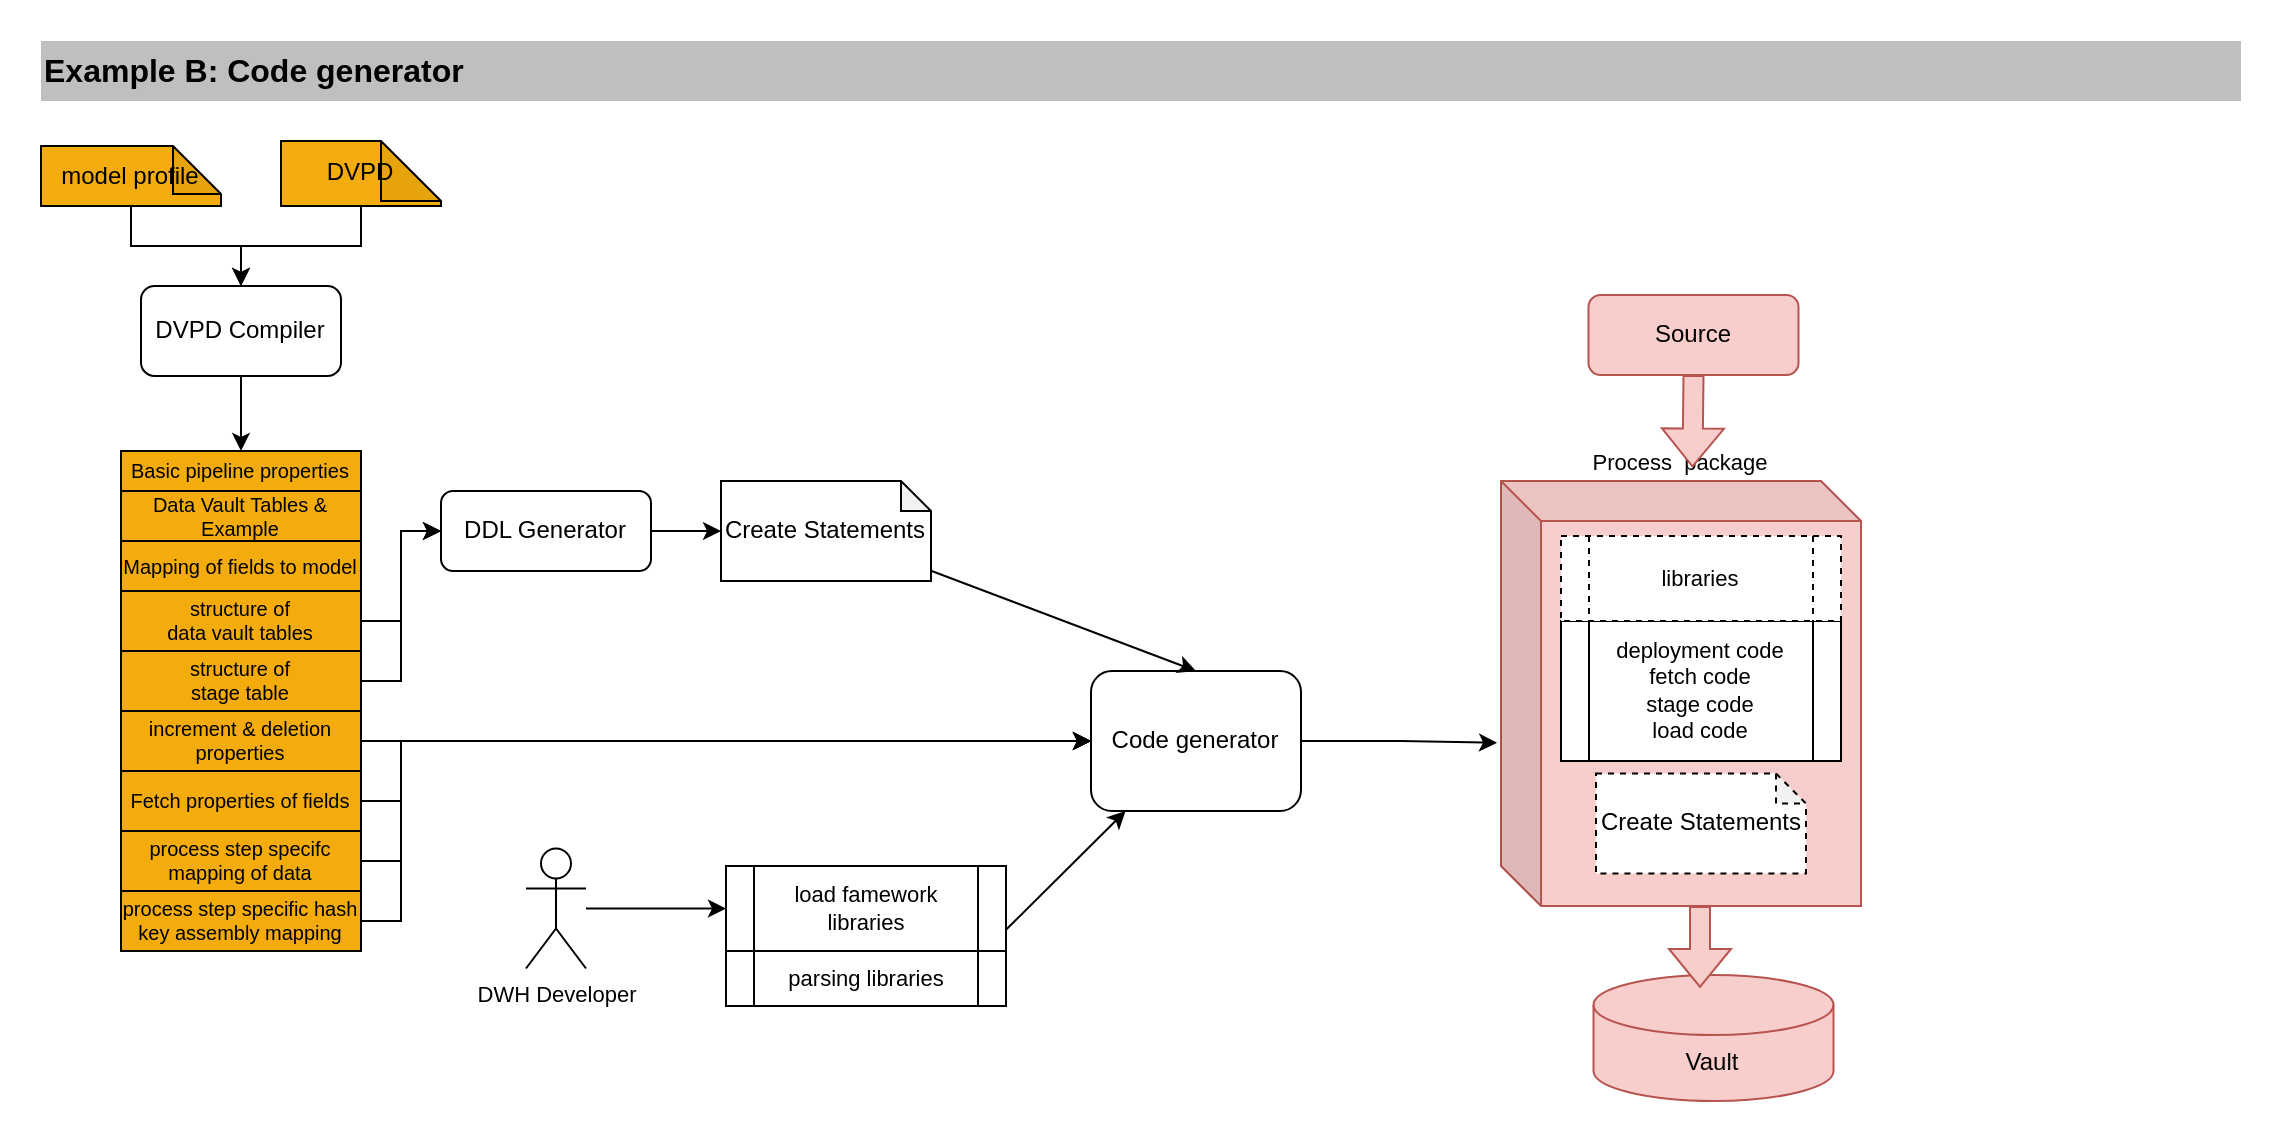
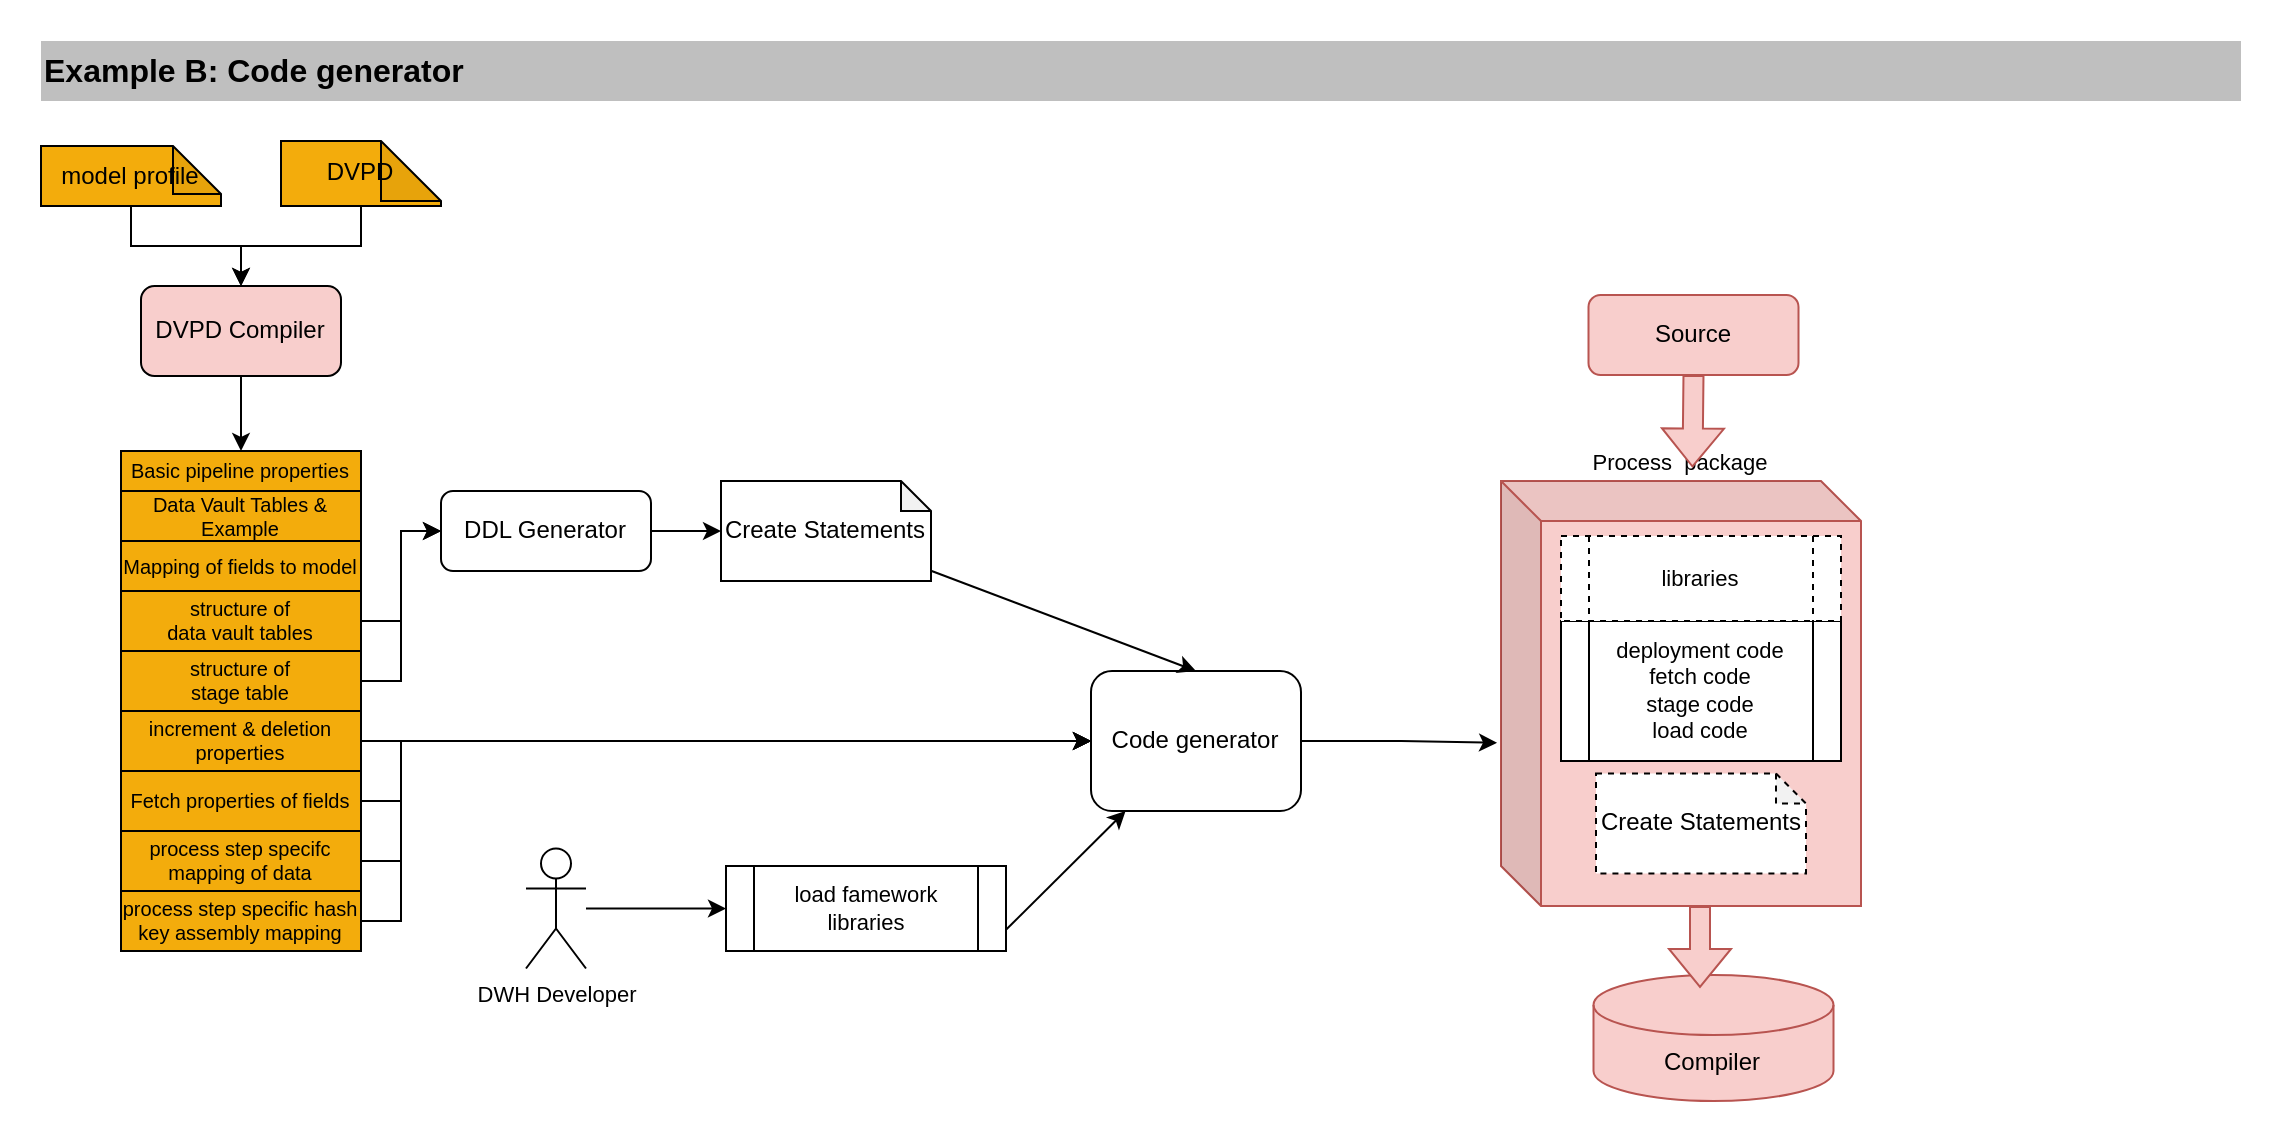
  <mxCell id="0" />
  <mxCell id="1" parent="0" />
  <mxCell id="2" value="Example B: Code generator" style="rounded=0;whiteSpace=wrap;html=1;strokeColor=none;fillColor=#BFBFBF;fontStyle=1;align=left;fontSize=16;" parent="1" vertex="1"><mxGeometry x="20" y="20" width="1100" height="30" as="geometry" /></mxCell>
  <mxCell id="3" value="Process&amp;nbsp; package" style="shape=cube;whiteSpace=wrap;html=1;boundedLbl=1;backgroundOutline=1;darkOpacity=0.05;darkOpacity2=0.1;fontFamily=Helvetica;fontSize=11;verticalAlign=bottom;labelPosition=center;verticalLabelPosition=top;align=center;fillColor=#f8cecc;strokeColor=#b85450;" parent="1" vertex="1"><mxGeometry x="750" y="240" width="180" height="212.5" as="geometry" /></mxCell>
  <mxCell id="4" style="edgeStyle=orthogonalEdgeStyle;shape=connector;rounded=0;orthogonalLoop=1;jettySize=auto;html=1;labelBackgroundColor=default;strokeColor=default;fontFamily=Helvetica;fontSize=11;fontColor=default;endArrow=classic;" parent="1" source="5" target="9" edge="1"><mxGeometry relative="1" as="geometry" /></mxCell>
  <mxCell id="5" value="DVPD" style="shape=note;whiteSpace=wrap;html=1;backgroundOutline=1;darkOpacity=0.05;fillColor=#F3AC0C;gradientColor=none;" parent="1" vertex="1"><mxGeometry x="140" y="70" width="80" height="32.5" as="geometry" /></mxCell>
  <mxCell id="6" style="edgeStyle=orthogonalEdgeStyle;shape=connector;rounded=0;orthogonalLoop=1;jettySize=auto;html=1;entryX=0;entryY=0.5;entryDx=0;entryDy=0;entryPerimeter=0;labelBackgroundColor=default;strokeColor=default;fontFamily=Helvetica;fontSize=11;fontColor=default;endArrow=classic;" parent="1" source="7" target="30" edge="1"><mxGeometry relative="1" as="geometry" /></mxCell>
  <mxCell id="7" value="DDL Generator" style="rounded=1;whiteSpace=wrap;html=1;" parent="1" vertex="1"><mxGeometry x="220" y="245" width="105" height="40" as="geometry" /></mxCell>
  <mxCell id="8" style="edgeStyle=orthogonalEdgeStyle;shape=connector;rounded=0;orthogonalLoop=1;jettySize=auto;html=1;entryX=0.5;entryY=0;entryDx=0;entryDy=0;labelBackgroundColor=default;strokeColor=default;fontFamily=Helvetica;fontSize=11;fontColor=default;endArrow=classic;" parent="1" source="9" target="10" edge="1"><mxGeometry relative="1" as="geometry" /></mxCell>
- <mxCell id="9" value="DVPD Compiler" style="rounded=1;whiteSpace=wrap;html=1;" parent="1" vertex="1"><mxGeometry x="70" y="142.5" width="100" height="45" as="geometry" /></mxCell>
+ <mxCell id="9" value="DVPD Compiler" style="rounded=1;whiteSpace=wrap;html=1;fillColor=#f8cecc;" parent="1" vertex="1"><mxGeometry x="70" y="142.5" width="100" height="45" as="geometry" /></mxCell>
  <mxCell id="10" value="Basic pipeline properties" style="rounded=0;whiteSpace=wrap;html=1;fillColor=#F3AC0C;gradientColor=none;fontSize=10;" parent="1" vertex="1"><mxGeometry x="60" y="225" width="120" height="20" as="geometry" /></mxCell>
  <mxCell id="11" style="edgeStyle=orthogonalEdgeStyle;shape=connector;rounded=0;orthogonalLoop=1;jettySize=auto;html=1;entryX=0;entryY=0.5;entryDx=0;entryDy=0;labelBackgroundColor=default;strokeColor=default;fontFamily=Helvetica;fontSize=11;fontColor=default;endArrow=classic;" parent="1" source="12" target="28" edge="1"><mxGeometry relative="1" as="geometry" /></mxCell>
  <mxCell id="12" value="increment &amp;amp; deletion properties" style="rounded=0;whiteSpace=wrap;html=1;fillColor=#F3AC0C;gradientColor=none;fontSize=10;" parent="1" vertex="1"><mxGeometry x="60" y="355" width="120" height="30" as="geometry" /></mxCell>
  <mxCell id="13" style="edgeStyle=orthogonalEdgeStyle;shape=connector;rounded=0;orthogonalLoop=1;jettySize=auto;html=1;labelBackgroundColor=default;strokeColor=default;fontFamily=Helvetica;fontSize=11;fontColor=default;endArrow=classic;" parent="1" source="14" target="7" edge="1"><mxGeometry relative="1" as="geometry"><Array as="points"><mxPoint x="200" y="310" /><mxPoint x="200" y="265" /></Array></mxGeometry></mxCell>
  <mxCell id="14" value="structure of &lt;br&gt;data vault tables" style="rounded=0;whiteSpace=wrap;html=1;fillColor=#F3AC0C;gradientColor=none;fontSize=10;" parent="1" vertex="1"><mxGeometry x="60" y="295" width="120" height="30" as="geometry" /></mxCell>
  <mxCell id="15" style="edgeStyle=orthogonalEdgeStyle;shape=connector;rounded=0;orthogonalLoop=1;jettySize=auto;html=1;labelBackgroundColor=default;strokeColor=default;fontFamily=Helvetica;fontSize=11;fontColor=default;endArrow=classic;" parent="1" source="16" target="9" edge="1"><mxGeometry relative="1" as="geometry" /></mxCell>
  <mxCell id="16" value="model profile" style="shape=note;whiteSpace=wrap;html=1;backgroundOutline=1;darkOpacity=0.05;fillColor=#F3AC0C;gradientColor=none;size=24;" parent="1" vertex="1"><mxGeometry x="20" y="72.5" width="90" height="30" as="geometry" /></mxCell>
  <mxCell id="17" style="edgeStyle=orthogonalEdgeStyle;shape=connector;rounded=0;orthogonalLoop=1;jettySize=auto;html=1;labelBackgroundColor=default;strokeColor=default;fontFamily=Helvetica;fontSize=11;fontColor=default;endArrow=classic;" parent="1" source="18" target="7" edge="1"><mxGeometry relative="1" as="geometry"><mxPoint x="220" y="345" as="targetPoint" /><Array as="points"><mxPoint x="200" y="340" /><mxPoint x="200" y="265" /></Array></mxGeometry></mxCell>
  <mxCell id="18" value="structure of &lt;br&gt;stage table" style="rounded=0;whiteSpace=wrap;html=1;fillColor=#F3AC0C;gradientColor=none;fontSize=10;" parent="1" vertex="1"><mxGeometry x="60" y="325" width="120" height="30" as="geometry" /></mxCell>
  <mxCell id="19" style="edgeStyle=orthogonalEdgeStyle;shape=connector;rounded=0;orthogonalLoop=1;jettySize=auto;html=1;entryX=0;entryY=0.5;entryDx=0;entryDy=0;labelBackgroundColor=default;strokeColor=default;fontFamily=Helvetica;fontSize=11;fontColor=default;endArrow=classic;" parent="1" source="20" target="28" edge="1"><mxGeometry relative="1" as="geometry"><Array as="points"><mxPoint x="200" y="430" /><mxPoint x="200" y="370" /></Array></mxGeometry></mxCell>
  <mxCell id="20" value="process step specifc mapping of data" style="rounded=0;whiteSpace=wrap;html=1;fillColor=#F3AC0C;gradientColor=none;fontSize=10;" parent="1" vertex="1"><mxGeometry x="60" y="415" width="120" height="30" as="geometry" /></mxCell>
  <mxCell id="21" style="edgeStyle=orthogonalEdgeStyle;shape=connector;rounded=0;orthogonalLoop=1;jettySize=auto;html=1;labelBackgroundColor=default;strokeColor=default;fontFamily=Helvetica;fontSize=11;fontColor=default;endArrow=classic;" parent="1" source="22" target="28" edge="1"><mxGeometry relative="1" as="geometry"><Array as="points"><mxPoint x="200" y="400" /><mxPoint x="200" y="370" /></Array></mxGeometry></mxCell>
  <mxCell id="22" value="Fetch properties of fields" style="rounded=0;whiteSpace=wrap;html=1;fillColor=#F3AC0C;gradientColor=none;fontSize=10;" parent="1" vertex="1"><mxGeometry x="60" y="385" width="120" height="30" as="geometry" /></mxCell>
  <mxCell id="23" style="edgeStyle=orthogonalEdgeStyle;shape=connector;rounded=0;orthogonalLoop=1;jettySize=auto;html=1;entryX=0;entryY=0.5;entryDx=0;entryDy=0;labelBackgroundColor=default;strokeColor=default;fontFamily=Helvetica;fontSize=10;fontColor=default;endArrow=classic;" parent="1" source="24" target="28" edge="1"><mxGeometry relative="1" as="geometry"><Array as="points"><mxPoint x="200" y="460" /><mxPoint x="200" y="370" /></Array></mxGeometry></mxCell>
  <mxCell id="24" value="process step specific hash key assembly mapping" style="rounded=0;whiteSpace=wrap;html=1;fillColor=#F3AC0C;gradientColor=none;fontSize=10;" parent="1" vertex="1"><mxGeometry x="60" y="445" width="120" height="30" as="geometry" /></mxCell>
  <mxCell id="25" value="Mapping of fields to model" style="rounded=0;whiteSpace=wrap;html=1;fillColor=#F3AC0C;gradientColor=none;fontSize=10;" parent="1" vertex="1"><mxGeometry x="60" y="270" width="120" height="25" as="geometry" /></mxCell>
  <mxCell id="26" value="Data Vault&amp;nbsp;Tables &amp;amp; Example" style="rounded=0;whiteSpace=wrap;html=1;fillColor=#F3AC0C;gradientColor=none;fontSize=10;" parent="1" vertex="1"><mxGeometry x="60" y="245" width="120" height="25" as="geometry" /></mxCell>
  <mxCell id="27" style="edgeStyle=orthogonalEdgeStyle;shape=connector;rounded=0;orthogonalLoop=1;jettySize=auto;html=1;labelBackgroundColor=default;strokeColor=default;fontFamily=Helvetica;fontSize=10;fontColor=default;endArrow=classic;entryX=-0.011;entryY=0.616;entryDx=0;entryDy=0;entryPerimeter=0;" parent="1" source="28" target="3" edge="1"><mxGeometry relative="1" as="geometry" /></mxCell>
  <mxCell id="28" value="Code generator" style="rounded=1;whiteSpace=wrap;html=1;" parent="1" vertex="1"><mxGeometry x="545" y="335" width="105" height="70" as="geometry" /></mxCell>
  <mxCell id="29" style="shape=connector;rounded=0;orthogonalLoop=1;jettySize=auto;html=1;entryX=0.5;entryY=0;entryDx=0;entryDy=0;labelBackgroundColor=default;strokeColor=default;fontFamily=Helvetica;fontSize=10;fontColor=default;endArrow=classic;" parent="1" source="30" target="28" edge="1"><mxGeometry relative="1" as="geometry" /></mxCell>
  <mxCell id="30" value="Create Statements" style="shape=note;whiteSpace=wrap;html=1;backgroundOutline=1;darkOpacity=0.05;size=15;" parent="1" vertex="1"><mxGeometry x="360" y="240" width="105" height="50" as="geometry" /></mxCell>
  <mxCell id="31" value="deployment code&lt;br&gt;fetch code&lt;br&gt;stage code&lt;br&gt;load code" style="shape=process;whiteSpace=wrap;html=1;backgroundOutline=1;fontFamily=Helvetica;fontSize=11;fontColor=default;" parent="1" vertex="1"><mxGeometry x="780" y="310" width="140" height="70" as="geometry" /></mxCell>
  <mxCell id="32" value="libraries" style="shape=process;whiteSpace=wrap;html=1;backgroundOutline=1;fontFamily=Helvetica;fontSize=11;fontColor=default;dashed=1;" parent="1" vertex="1"><mxGeometry x="780" y="267.5" width="140" height="42.5" as="geometry" /></mxCell>
  <mxCell id="33" value="Create Statements" style="shape=note;whiteSpace=wrap;html=1;backgroundOutline=1;darkOpacity=0.05;size=15;dashed=1;" parent="1" vertex="1"><mxGeometry x="797.5" y="386.25" width="105" height="50" as="geometry" /></mxCell>
  <mxCell id="34" style="shape=connector;rounded=0;orthogonalLoop=1;jettySize=auto;html=1;labelBackgroundColor=default;strokeColor=default;fontFamily=Helvetica;fontSize=10;fontColor=default;endArrow=classic;" parent="1" source="35" target="36" edge="1"><mxGeometry relative="1" as="geometry" /></mxCell>
  <mxCell id="35" value="DWH Developer" style="shape=umlActor;verticalLabelPosition=bottom;verticalAlign=top;html=1;outlineConnect=0;fontFamily=Helvetica;fontSize=11;fontColor=default;" parent="1" vertex="1"><mxGeometry x="262.5" y="423.75" width="30" height="60" as="geometry" /></mxCell>
  <mxCell id="36" value="load famework &lt;br&gt;libraries" style="shape=process;whiteSpace=wrap;html=1;backgroundOutline=1;fontFamily=Helvetica;fontSize=11;fontColor=default;" parent="1" vertex="1"><mxGeometry x="362.5" y="432.5" width="140" height="42.5" as="geometry" /></mxCell>
  <mxCell id="37" style="edgeStyle=orthogonalEdgeStyle;shape=connector;rounded=0;orthogonalLoop=1;jettySize=auto;html=1;exitX=0.5;exitY=1;exitDx=0;exitDy=0;exitPerimeter=0;labelBackgroundColor=default;strokeColor=default;fontFamily=Helvetica;fontSize=10;fontColor=default;endArrow=classic;" parent="1" source="30" target="30" edge="1"><mxGeometry relative="1" as="geometry" /></mxCell>
- <mxCell id="38" value="parsing libraries" style="shape=process;whiteSpace=wrap;html=1;backgroundOutline=1;fontFamily=Helvetica;fontSize=11;fontColor=default;" parent="1" vertex="1"><mxGeometry x="362.5" y="475" width="140" height="27.5" as="geometry" /></mxCell>
  <mxCell id="39" style="shape=connector;rounded=0;orthogonalLoop=1;jettySize=auto;html=1;labelBackgroundColor=default;strokeColor=default;fontFamily=Helvetica;fontSize=10;fontColor=default;endArrow=classic;exitX=1;exitY=0.75;exitDx=0;exitDy=0;" parent="1" source="36" target="28" edge="1"><mxGeometry relative="1" as="geometry" /></mxCell>
  <mxCell id="40" value="Source" style="rounded=1;whiteSpace=wrap;html=1;fillColor=#f8cecc;strokeColor=#b85450;" parent="1" vertex="1"><mxGeometry x="793.75" y="147" width="105" height="40" as="geometry" /></mxCell>
  <mxCell id="41" value="" style="shape=flexArrow;endArrow=classic;html=1;rounded=0;labelBackgroundColor=default;strokeColor=#b85450;fontFamily=Helvetica;fontSize=10;fontColor=default;exitX=0.5;exitY=1;exitDx=0;exitDy=0;entryX=0.5;entryY=0;entryDx=0;entryDy=0;entryPerimeter=0;fillColor=#f8cecc;" parent="1" source="40" edge="1"><mxGeometry width="50" height="50" relative="1" as="geometry"><mxPoint x="845.75" y="192.25" as="sourcePoint" /><mxPoint x="845.75" y="233.25" as="targetPoint" /></mxGeometry></mxCell>
- <mxCell id="42" value="Vault" style="shape=cylinder3;whiteSpace=wrap;html=1;boundedLbl=1;backgroundOutline=1;size=15;rounded=0;strokeColor=#b85450;fontFamily=Helvetica;fontSize=12;fillColor=#f8cecc;" parent="1" vertex="1"><mxGeometry x="796.25" y="487" width="120" height="63" as="geometry" /></mxCell>
+ <mxCell id="42" value="Compiler" style="shape=cylinder3;whiteSpace=wrap;html=1;boundedLbl=1;backgroundOutline=1;size=15;rounded=0;strokeColor=#b85450;fontFamily=Helvetica;fontSize=12;fillColor=#f8cecc;" parent="1" vertex="1"><mxGeometry x="796.25" y="487" width="120" height="63" as="geometry" /></mxCell>
  <mxCell id="43" value="" style="shape=flexArrow;endArrow=classic;html=1;rounded=0;labelBackgroundColor=default;strokeColor=#b85450;fontFamily=Helvetica;fontSize=10;fontColor=default;exitX=0;exitY=0;exitDx=100;exitDy=212.5;exitPerimeter=0;entryX=0.5;entryY=0;entryDx=0;entryDy=0;entryPerimeter=0;fillColor=#f8cecc;" parent="1" edge="1"><mxGeometry width="50" height="50" relative="1" as="geometry"><mxPoint x="849.5" y="452.5" as="sourcePoint" /><mxPoint x="849.5" y="493.5" as="targetPoint" /></mxGeometry></mxCell>
